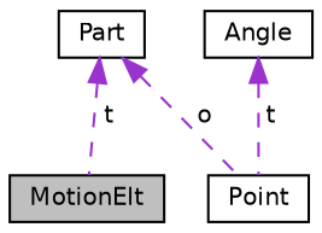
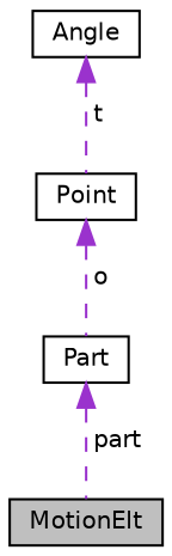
  digraph {
    node [color=black fillcolor=white fontname=Helvetica fontsize=10 shape=record style=filled]
    edge [color=darkorchid3 dir=back fontname=Helvetica fontsize=10 labelfontname=Helvetica labelfontsize=10 style=dashed]
    n1 [fillcolor=grey75 fontcolor=black height=0.2 label=MotionElt width=0.4]
    n2 [height=0.2 label=Part width=0.4]
    n3 [height=0.2 label=Angle width=0.4]
    n4 [height=0.2 label=Point width=0.4]
-   n2 -> n1 [label=" t"]
+   n2 -> n1 [label=" part"]
    n3 -> n4 [label=" t"]
-   n2 -> n4 [label=" o"]
+   n4 -> n2 [label=" o"]
  }
